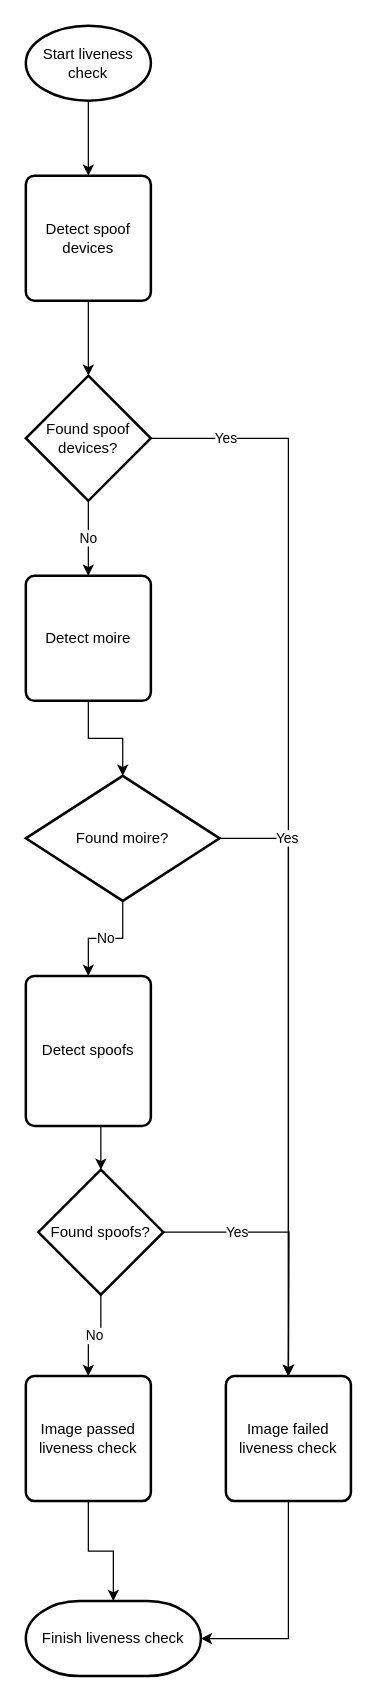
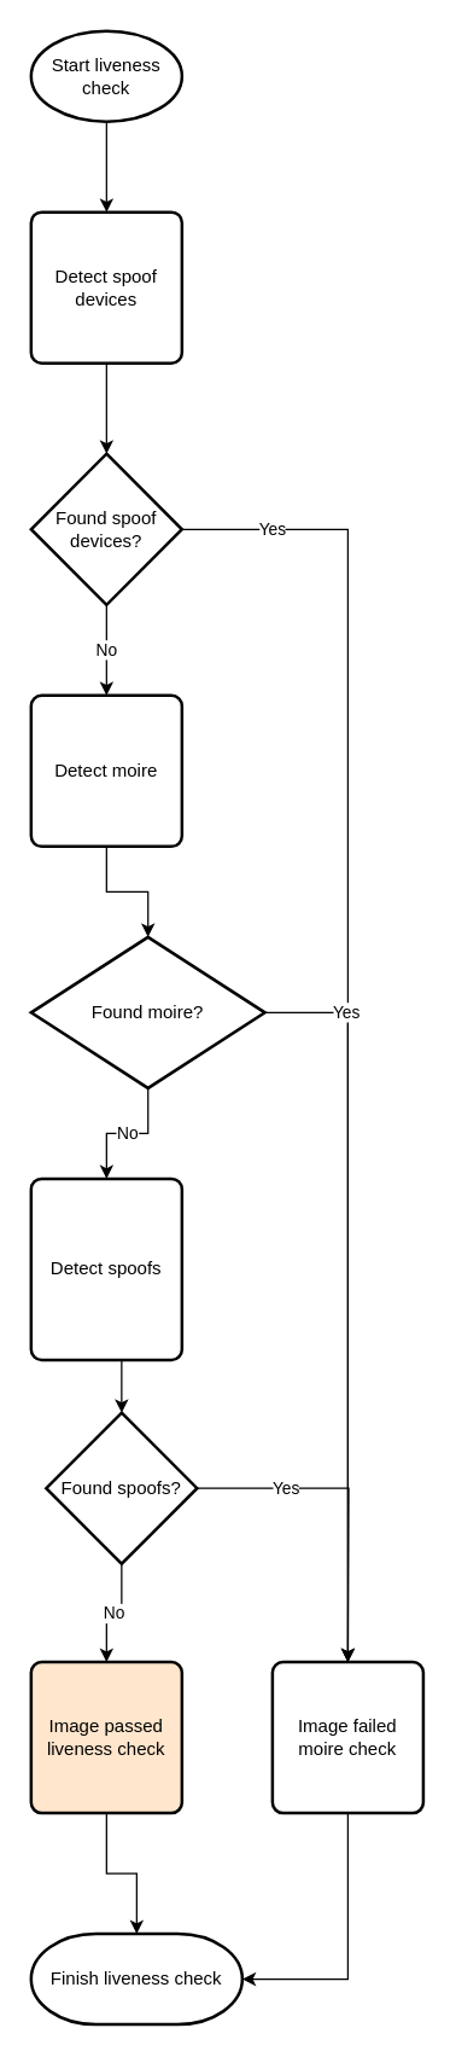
  <mxCell id="0" />
  <mxCell id="1" parent="0" />
  <mxCell id="2" style="edgeStyle=orthogonalEdgeStyle;rounded=0;orthogonalLoop=1;jettySize=auto;html=1;exitX=0.5;exitY=1;exitDx=0;exitDy=0;exitPerimeter=0;entryX=0.5;entryY=0;entryDx=0;entryDy=0;" edge="1" parent="1" source="3" target="5"><mxGeometry relative="1" as="geometry" /></mxCell>
  <mxCell id="3" value="Start liveness check" style="strokeWidth=2;html=1;shape=mxgraph.flowchart.start_1;whiteSpace=wrap;" vertex="1" parent="1"><mxGeometry x="20" y="20" width="100" height="60" as="geometry" /></mxCell>
  <mxCell id="4" style="edgeStyle=orthogonalEdgeStyle;rounded=0;orthogonalLoop=1;jettySize=auto;html=1;exitX=0.5;exitY=1;exitDx=0;exitDy=0;entryX=0.5;entryY=0;entryDx=0;entryDy=0;entryPerimeter=0;" edge="1" parent="1" source="5" target="8"><mxGeometry relative="1" as="geometry" /></mxCell>
  <mxCell id="5" value="Detect spoof devices" style="rounded=1;whiteSpace=wrap;html=1;absoluteArcSize=1;arcSize=14;strokeWidth=2;" vertex="1" parent="1"><mxGeometry x="20" y="140" width="100" height="100" as="geometry" /></mxCell>
  <mxCell id="6" value="No" style="edgeStyle=orthogonalEdgeStyle;rounded=0;orthogonalLoop=1;jettySize=auto;html=1;exitX=0.5;exitY=1;exitDx=0;exitDy=0;exitPerimeter=0;entryX=0.5;entryY=0;entryDx=0;entryDy=0;" edge="1" parent="1" source="8" target="10"><mxGeometry relative="1" as="geometry" /></mxCell>
  <mxCell id="7" value="Yes" style="edgeStyle=orthogonalEdgeStyle;rounded=0;orthogonalLoop=1;jettySize=auto;html=1;exitX=1;exitY=0.5;exitDx=0;exitDy=0;exitPerimeter=0;" edge="1" parent="1" source="8" target="22"><mxGeometry x="-0.861" relative="1" as="geometry"><mxPoint as="offset" /></mxGeometry></mxCell>
  <mxCell id="8" value="Found spoof devices?" style="strokeWidth=2;html=1;shape=mxgraph.flowchart.decision;whiteSpace=wrap;" vertex="1" parent="1"><mxGeometry x="20" y="300" width="100" height="100" as="geometry" /></mxCell>
  <mxCell id="9" style="edgeStyle=orthogonalEdgeStyle;rounded=0;orthogonalLoop=1;jettySize=auto;html=1;exitX=0.5;exitY=1;exitDx=0;exitDy=0;entryX=0.5;entryY=0;entryDx=0;entryDy=0;entryPerimeter=0;" edge="1" parent="1" source="10" target="13"><mxGeometry relative="1" as="geometry" /></mxCell>
  <mxCell id="10" value="Detect moire" style="rounded=1;whiteSpace=wrap;html=1;absoluteArcSize=1;arcSize=14;strokeWidth=2;" vertex="1" parent="1"><mxGeometry x="20" y="460" width="100" height="100" as="geometry" /></mxCell>
  <mxCell id="11" value="No" style="edgeStyle=orthogonalEdgeStyle;rounded=0;orthogonalLoop=1;jettySize=auto;html=1;exitX=0.5;exitY=1;exitDx=0;exitDy=0;exitPerimeter=0;entryX=0.5;entryY=0;entryDx=0;entryDy=0;" edge="1" parent="1" source="13" target="15"><mxGeometry relative="1" as="geometry" /></mxCell>
  <mxCell id="12" value="Yes" style="edgeStyle=orthogonalEdgeStyle;rounded=0;orthogonalLoop=1;jettySize=auto;html=1;exitX=1;exitY=0.5;exitDx=0;exitDy=0;exitPerimeter=0;" edge="1" parent="1" source="13" target="22"><mxGeometry x="-0.778" relative="1" as="geometry"><mxPoint as="offset" /></mxGeometry></mxCell>
  <mxCell id="13" value="Found moire?" style="strokeWidth=2;html=1;shape=mxgraph.flowchart.decision;whiteSpace=wrap;" vertex="1" parent="1"><mxGeometry x="20" y="620" width="155" height="100" as="geometry" /></mxCell>
  <mxCell id="14" style="edgeStyle=orthogonalEdgeStyle;rounded=0;orthogonalLoop=1;jettySize=auto;html=1;exitX=0.5;exitY=1;exitDx=0;exitDy=0;entryX=0.5;entryY=0;entryDx=0;entryDy=0;entryPerimeter=0;" edge="1" parent="1" source="15" target="18"><mxGeometry relative="1" as="geometry" /></mxCell>
  <mxCell id="15" value="Detect spoofs" style="rounded=1;whiteSpace=wrap;html=1;absoluteArcSize=1;arcSize=14;strokeWidth=2;" vertex="1" parent="1"><mxGeometry x="20" y="780" width="100" height="120" as="geometry" /></mxCell>
  <mxCell id="16" value="No" style="edgeStyle=orthogonalEdgeStyle;rounded=0;orthogonalLoop=1;jettySize=auto;html=1;exitX=0.5;exitY=1;exitDx=0;exitDy=0;exitPerimeter=0;entryX=0.5;entryY=0;entryDx=0;entryDy=0;" edge="1" parent="1" source="18" target="20"><mxGeometry relative="1" as="geometry" /></mxCell>
  <mxCell id="17" value="Yes" style="edgeStyle=orthogonalEdgeStyle;rounded=0;orthogonalLoop=1;jettySize=auto;html=1;exitX=1;exitY=0.5;exitDx=0;exitDy=0;exitPerimeter=0;" edge="1" parent="1" source="18"><mxGeometry x="-0.455" relative="1" as="geometry"><mxPoint x="230" y="1100" as="targetPoint" /><mxPoint as="offset" /></mxGeometry></mxCell>
  <mxCell id="18" value="Found spoofs?" style="strokeWidth=2;html=1;shape=mxgraph.flowchart.decision;whiteSpace=wrap;" vertex="1" parent="1"><mxGeometry x="30" y="935" width="100" height="100" as="geometry" /></mxCell>
  <mxCell id="19" style="edgeStyle=orthogonalEdgeStyle;rounded=0;orthogonalLoop=1;jettySize=auto;html=1;exitX=0.5;exitY=1;exitDx=0;exitDy=0;entryX=0.5;entryY=0;entryDx=0;entryDy=0;entryPerimeter=0;" edge="1" parent="1" source="20" target="23"><mxGeometry relative="1" as="geometry" /></mxCell>
- <mxCell id="20" value="Image passed liveness check" style="rounded=1;whiteSpace=wrap;html=1;absoluteArcSize=1;arcSize=14;strokeWidth=2;" vertex="1" parent="1"><mxGeometry x="20" y="1100" width="100" height="100" as="geometry" /></mxCell>
+ <mxCell id="20" value="Image passed liveness check" style="rounded=1;whiteSpace=wrap;html=1;absoluteArcSize=1;arcSize=14;strokeWidth=2;fillColor=#ffe6cc;" vertex="1" parent="1"><mxGeometry x="20" y="1100" width="100" height="100" as="geometry" /></mxCell>
  <mxCell id="21" style="edgeStyle=orthogonalEdgeStyle;rounded=0;orthogonalLoop=1;jettySize=auto;html=1;exitX=0.5;exitY=1;exitDx=0;exitDy=0;entryX=1;entryY=0.5;entryDx=0;entryDy=0;entryPerimeter=0;" edge="1" parent="1" source="22" target="23"><mxGeometry relative="1" as="geometry" /></mxCell>
- <mxCell id="22" value="Image failed liveness check" style="rounded=1;whiteSpace=wrap;html=1;absoluteArcSize=1;arcSize=14;strokeWidth=2;" vertex="1" parent="1"><mxGeometry x="180" y="1100" width="100" height="100" as="geometry" /></mxCell>
+ <mxCell id="22" value="Image failed moire check" style="rounded=1;whiteSpace=wrap;html=1;absoluteArcSize=1;arcSize=14;strokeWidth=2;" vertex="1" parent="1"><mxGeometry x="180" y="1100" width="100" height="100" as="geometry" /></mxCell>
  <mxCell id="23" value="Finish liveness check" style="strokeWidth=2;html=1;shape=mxgraph.flowchart.terminator;whiteSpace=wrap;" vertex="1" parent="1"><mxGeometry x="20" y="1280" width="140" height="60" as="geometry" /></mxCell>
